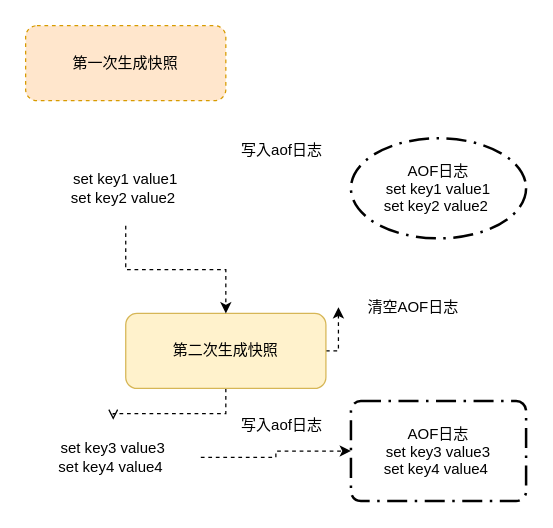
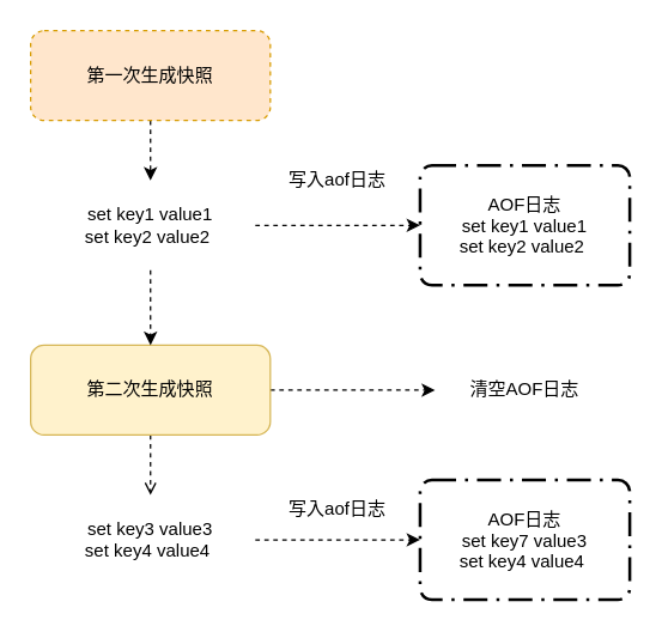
  <mxCell id="0" />
  <mxCell id="1" parent="0" />
+ <mxCell id="2" value="" style="edgeStyle=orthogonalEdgeStyle;rounded=0;orthogonalLoop=1;jettySize=auto;html=1;dashed=1;" edge="1" parent="1" source="3" target="10"><mxGeometry relative="1" as="geometry" /></mxCell>
  <mxCell id="3" value="第一次生成快照" style="rounded=1;whiteSpace=wrap;html=1;fillColor=#ffe6cc;strokeColor=#d79b00;dashed=1;" vertex="1" parent="1"><mxGeometry x="20" y="20" width="160" height="60" as="geometry" /></mxCell>
- <mxCell id="4" value="AOF日志&#10;set key1 value1&#10;set key2 value2 " style="ellipse;arcSize=10;dashed=1;strokeColor=#000000;fillColor=none;gradientColor=none;dashPattern=8 3 1 3;strokeWidth=2;" vertex="1" parent="1"><mxGeometry x="280" y="110" width="140" height="80" as="geometry" /></mxCell>
+ <mxCell id="4" value="AOF日志&#10;set key1 value1&#10;set key2 value2 " style="rounded=1;arcSize=10;dashed=1;strokeColor=#000000;fillColor=none;gradientColor=none;dashPattern=8 3 1 3;strokeWidth=2;" vertex="1" parent="1"><mxGeometry x="280" y="110" width="140" height="80" as="geometry" /></mxCell>
  <mxCell id="5" style="edgeStyle=orthogonalEdgeStyle;rounded=0;orthogonalLoop=1;jettySize=auto;html=1;exitX=1;exitY=0.5;exitDx=0;exitDy=0;entryX=0;entryY=0.5;entryDx=0;entryDy=0;dashed=1;" edge="1" parent="1" source="7" target="14"><mxGeometry relative="1" as="geometry" /></mxCell>
  <mxCell id="6" value="" style="edgeStyle=orthogonalEdgeStyle;rounded=0;orthogonalLoop=1;jettySize=auto;html=1;dashed=1;endArrow=open;" edge="1" parent="1" source="7" target="13"><mxGeometry relative="1" as="geometry" /></mxCell>
- <mxCell id="7" value="&lt;span&gt;第二次生成快照&lt;/span&gt;" style="rounded=1;whiteSpace=wrap;html=1;fillColor=#fff2cc;strokeColor=#d6b656;" vertex="1" parent="1"><mxGeometry x="100" y="250" width="160" height="60" as="geometry" /></mxCell>
+ <mxCell id="7" value="&lt;span&gt;第二次生成快照&lt;/span&gt;" style="rounded=1;whiteSpace=wrap;html=1;fillColor=#fff2cc;strokeColor=#d6b656;" vertex="1" parent="1"><mxGeometry x="20" y="230" width="160" height="60" as="geometry" /></mxCell>
+ <mxCell id="8" style="edgeStyle=orthogonalEdgeStyle;rounded=0;orthogonalLoop=1;jettySize=auto;html=1;exitX=1;exitY=0.5;exitDx=0;exitDy=0;entryX=0;entryY=0.5;entryDx=0;entryDy=0;dashed=1;" edge="1" parent="1" source="10" target="4"><mxGeometry relative="1" as="geometry" /></mxCell>
  <mxCell id="9" value="" style="edgeStyle=orthogonalEdgeStyle;rounded=0;orthogonalLoop=1;jettySize=auto;html=1;dashed=1;" edge="1" parent="1" source="10" target="7"><mxGeometry relative="1" as="geometry" /></mxCell>
  <mxCell id="10" value="set key1 value1&lt;br&gt;set key2 value2&amp;nbsp;" style="text;html=1;strokeColor=none;fillColor=none;align=center;verticalAlign=middle;whiteSpace=wrap;rounded=0;" vertex="1" parent="1"><mxGeometry x="30" y="120" width="140" height="60" as="geometry" /></mxCell>
- <mxCell id="11" value="AOF日志&#10;set key3 value3&#10;set key4 value4 " style="rounded=1;arcSize=10;dashed=1;strokeColor=#000000;fillColor=none;gradientColor=none;dashPattern=8 3 1 3;strokeWidth=2;" vertex="1" parent="1"><mxGeometry x="280" y="320" width="140" height="80" as="geometry" /></mxCell>
+ <mxCell id="11" value="AOF日志&#10;set key7 value3&#10;set key4 value4 " style="rounded=1;arcSize=10;dashed=1;strokeColor=#000000;fillColor=none;gradientColor=none;dashPattern=8 3 1 3;strokeWidth=2;" vertex="1" parent="1"><mxGeometry x="280" y="320" width="140" height="80" as="geometry" /></mxCell>
  <mxCell id="12" value="" style="edgeStyle=orthogonalEdgeStyle;rounded=0;orthogonalLoop=1;jettySize=auto;html=1;dashed=1;" edge="1" parent="1" source="13" target="11"><mxGeometry relative="1" as="geometry" /></mxCell>
- <mxCell id="13" value="set key3 value3&lt;br&gt;set key4 value4&amp;nbsp;" style="text;html=1;strokeColor=none;fillColor=none;align=center;verticalAlign=middle;whiteSpace=wrap;rounded=0;" vertex="1" parent="1"><mxGeometry x="20" y="335" width="140" height="60" as="geometry" /></mxCell>
- <mxCell id="14" value="清空AOF日志" style="text;html=1;strokeColor=none;fillColor=none;align=center;verticalAlign=middle;whiteSpace=wrap;rounded=0;" vertex="1" parent="1"><mxGeometry x="270" y="230" width="120" height="30" as="geometry" /></mxCell>
+ <mxCell id="13" value="set key3 value3&lt;br&gt;set key4 value4&amp;nbsp;" style="text;html=1;strokeColor=none;fillColor=none;align=center;verticalAlign=middle;whiteSpace=wrap;rounded=0;" vertex="1" parent="1"><mxGeometry x="30" y="330" width="140" height="60" as="geometry" /></mxCell>
+ <mxCell id="14" value="清空AOF日志" style="text;html=1;strokeColor=none;fillColor=none;align=center;verticalAlign=middle;whiteSpace=wrap;rounded=0;" vertex="1" parent="1"><mxGeometry x="290" y="245" width="120" height="30" as="geometry" /></mxCell>
  <mxCell id="15" value="写入aof日志" style="text;html=1;strokeColor=none;fillColor=none;align=center;verticalAlign=middle;whiteSpace=wrap;rounded=0;" vertex="1" parent="1"><mxGeometry x="170" y="330" width="110" height="20" as="geometry" /></mxCell>
  <mxCell id="16" value="写入aof日志" style="text;html=1;strokeColor=none;fillColor=none;align=center;verticalAlign=middle;whiteSpace=wrap;rounded=0;" vertex="1" parent="1"><mxGeometry x="170" y="110" width="110" height="20" as="geometry" /></mxCell>
